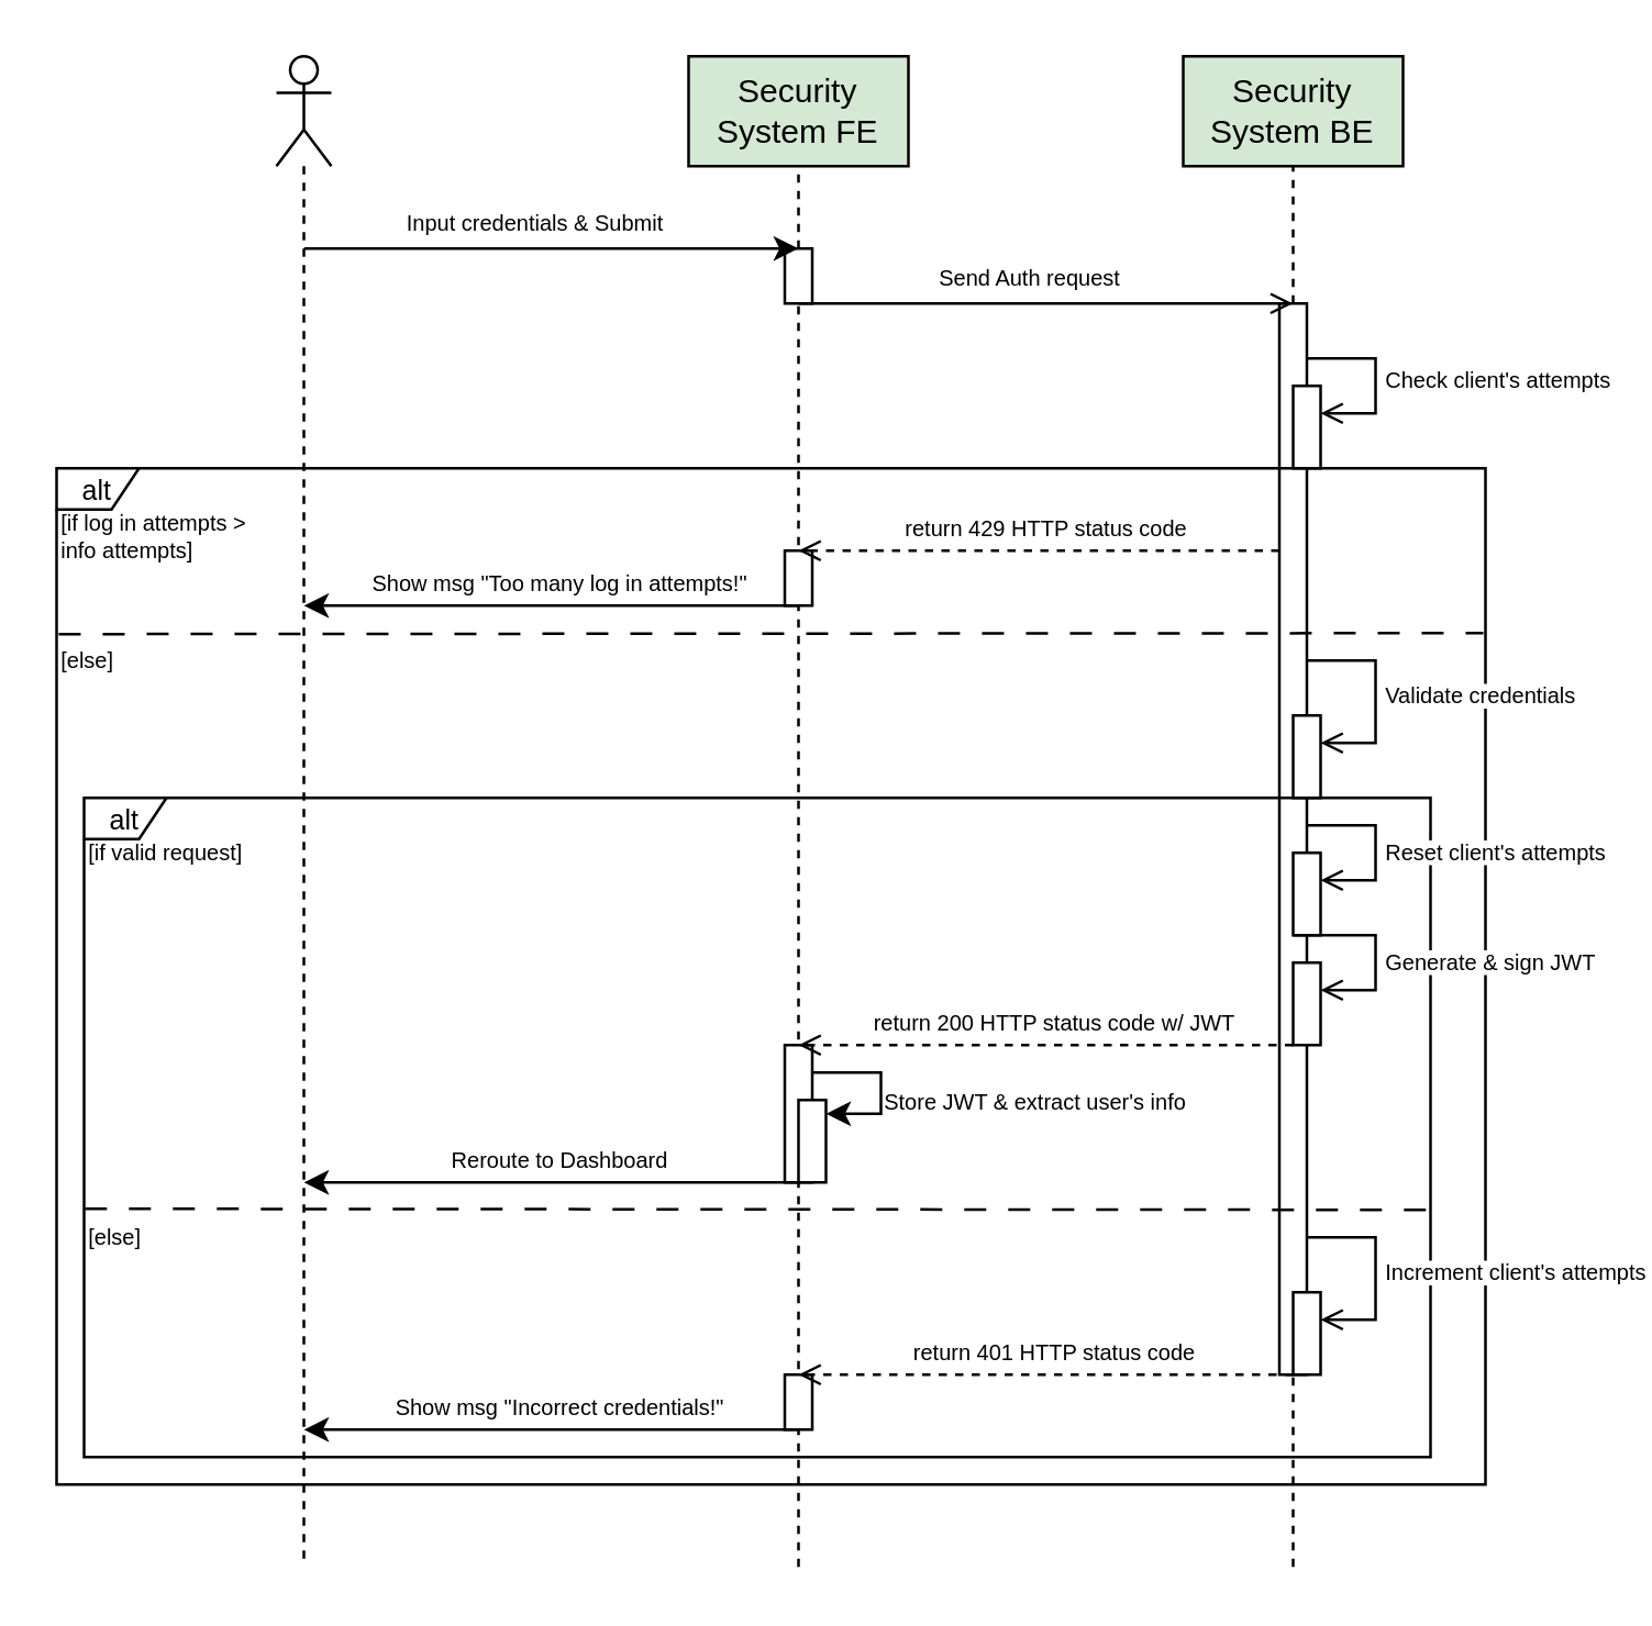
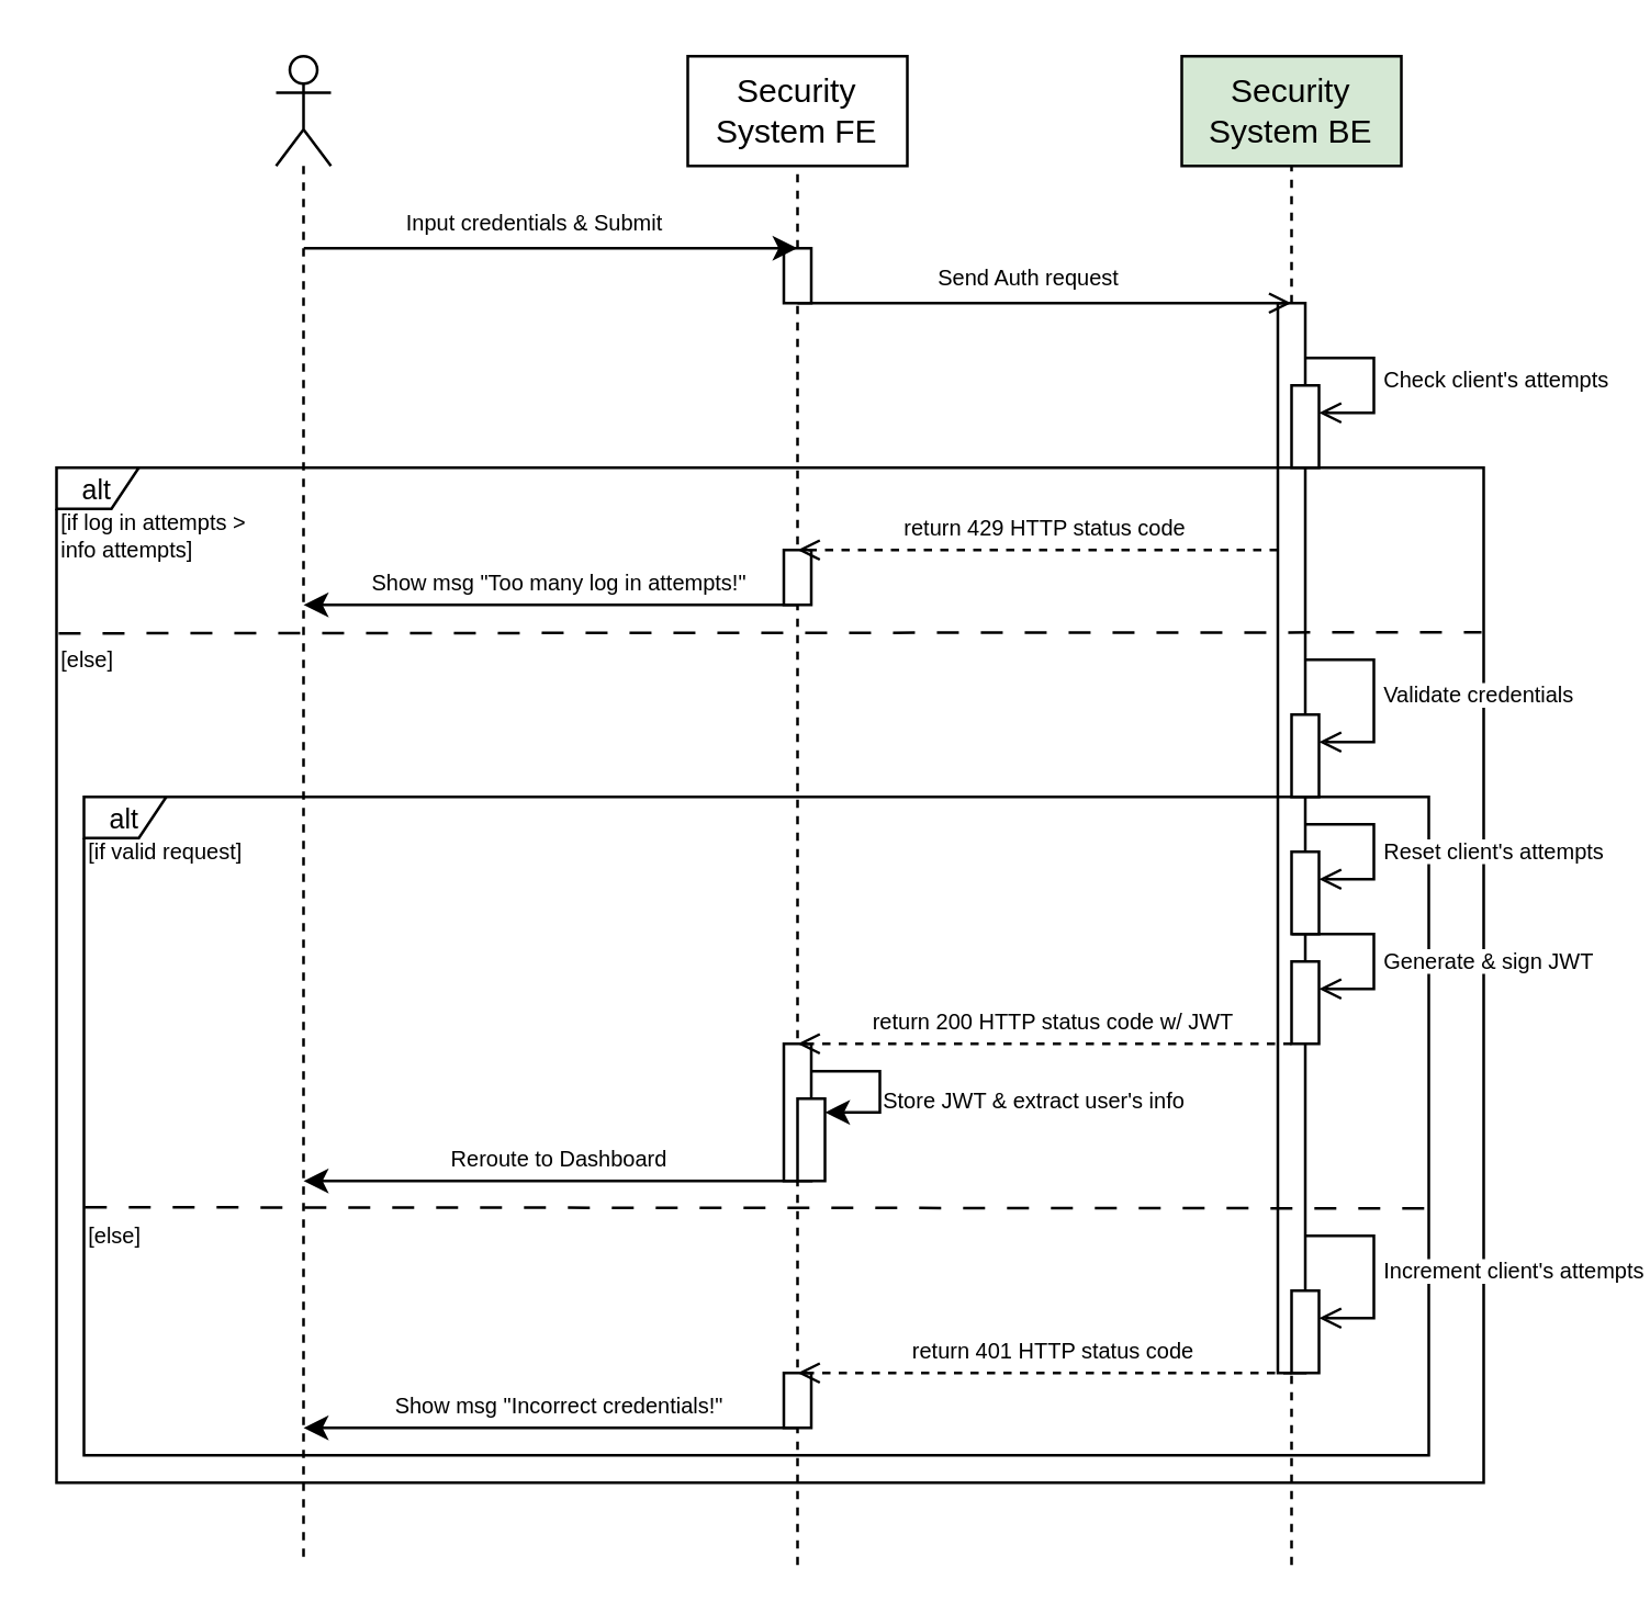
  <mxCell id="0" />
  <mxCell id="1" parent="0" />
  <mxCell id="2" value="" style="html=1;points=[[0,0,0,0,5],[0,1,0,0,-5],[1,0,0,0,5],[1,1,0,0,-5]];perimeter=orthogonalPerimeter;outlineConnect=0;targetShapes=umlLifeline;portConstraint=eastwest;newEdgeStyle={&quot;curved&quot;:0,&quot;rounded&quot;:0};" parent="1" vertex="1"><mxGeometry x="465" y="110" width="10" height="390" as="geometry" /></mxCell>
  <mxCell id="3" value="" style="shape=umlLifeline;perimeter=lifelinePerimeter;whiteSpace=wrap;html=1;container=1;dropTarget=0;collapsible=0;recursiveResize=0;outlineConnect=0;portConstraint=eastwest;newEdgeStyle={&quot;curved&quot;:0,&quot;rounded&quot;:0};participant=umlActor;" parent="1" vertex="1"><mxGeometry x="100" y="20" width="20" height="550" as="geometry" /></mxCell>
- <mxCell id="4" value="Security System FE" style="whiteSpace=wrap;html=1;fillColor=#d5e8d4;" parent="1" vertex="1"><mxGeometry x="250" y="20" width="80" height="40" as="geometry" /></mxCell>
+ <mxCell id="4" value="Security System FE" style="whiteSpace=wrap;html=1;" parent="1" vertex="1"><mxGeometry x="250" y="20" width="80" height="40" as="geometry" /></mxCell>
  <mxCell id="5" value="" style="endArrow=none;dashed=1;html=1;strokeWidth=1;rounded=0;" parent="1" edge="1"><mxGeometry width="50" height="50" relative="1" as="geometry"><mxPoint x="290" y="570" as="sourcePoint" /><mxPoint x="290" y="60" as="targetPoint" /></mxGeometry></mxCell>
  <mxCell id="6" value="Security System BE" style="whiteSpace=wrap;html=1;fillColor=#d5e8d4;" parent="1" vertex="1"><mxGeometry x="430" y="20" width="80" height="40" as="geometry" /></mxCell>
  <mxCell id="7" value="" style="endArrow=none;dashed=1;html=1;strokeWidth=1;rounded=0;" parent="1" source="2" edge="1"><mxGeometry width="50" height="50" relative="1" as="geometry"><mxPoint x="470" y="570" as="sourcePoint" /><mxPoint x="470" y="60" as="targetPoint" /></mxGeometry></mxCell>
  <mxCell id="8" value="" style="html=1;points=[[0,0,0,0,5],[0,1,0,0,-5],[1,0,0,0,5],[1,1,0,0,-5]];perimeter=orthogonalPerimeter;outlineConnect=0;targetShapes=umlLifeline;portConstraint=eastwest;newEdgeStyle={&quot;curved&quot;:0,&quot;rounded&quot;:0};" parent="1" vertex="1"><mxGeometry x="470" y="140" width="10" height="30" as="geometry" /></mxCell>
  <mxCell id="9" value="alt" style="shape=umlFrame;whiteSpace=wrap;html=1;pointerEvents=0;width=30;height=15;fontSize=10;strokeWidth=1;" parent="1" vertex="1"><mxGeometry x="20" y="170" width="520" height="370" as="geometry" /></mxCell>
  <mxCell id="10" value="[if log in attempts &amp;gt;&lt;div&gt;info attempts]&lt;/div&gt;" style="text;html=1;align=left;verticalAlign=middle;resizable=0;points=[];autosize=1;strokeColor=none;fillColor=none;fontSize=8;fontStyle=0" parent="1" vertex="1"><mxGeometry x="20" y="179.997" width="90" height="30" as="geometry" /></mxCell>
  <mxCell id="11" value="alt" style="shape=umlFrame;whiteSpace=wrap;html=1;pointerEvents=0;width=30;height=15;fontSize=10;" parent="1" vertex="1"><mxGeometry x="30" y="290" width="490" height="240" as="geometry" /></mxCell>
  <mxCell id="12" value="[if valid request]" style="text;html=1;align=left;verticalAlign=middle;resizable=0;points=[];autosize=1;strokeColor=none;fillColor=none;fontSize=8;" parent="1" vertex="1"><mxGeometry x="30" y="299.997" width="90" height="20" as="geometry" /></mxCell>
  <mxCell id="13" value="" style="endArrow=none;dashed=1;html=1;rounded=0;exitX=0.002;exitY=0.121;exitDx=0;exitDy=0;exitPerimeter=0;strokeWidth=1;entryX=0.999;entryY=0.12;entryDx=0;entryDy=0;entryPerimeter=0;dashPattern=8 8;" parent="1" edge="1"><mxGeometry width="50" height="50" relative="1" as="geometry"><mxPoint x="20.78" y="230.37" as="sourcePoint" /><mxPoint x="539.22" y="230" as="targetPoint" /></mxGeometry></mxCell>
  <mxCell id="14" value="[else]" style="text;html=1;align=left;verticalAlign=middle;resizable=0;points=[];autosize=1;strokeColor=none;fillColor=none;fontSize=8;fontStyle=0" parent="1" vertex="1"><mxGeometry x="20" y="230" width="40" height="20" as="geometry" /></mxCell>
  <mxCell id="15" value="" style="endArrow=classic;html=1;rounded=0;" parent="1" edge="1"><mxGeometry width="50" height="50" relative="1" as="geometry"><mxPoint x="290" y="430" as="sourcePoint" /><mxPoint x="110" y="430" as="targetPoint" /></mxGeometry></mxCell>
  <mxCell id="16" value="Reroute to Dashboard" style="edgeLabel;html=1;align=center;verticalAlign=middle;resizable=0;points=[];fontSize=8;" parent="15" vertex="1" connectable="0"><mxGeometry x="-0.021" y="-2" relative="1" as="geometry"><mxPoint y="-7" as="offset" /></mxGeometry></mxCell>
  <mxCell id="17" value="" style="endArrow=none;dashed=1;html=1;rounded=0;exitX=0.008;exitY=-0.02;exitDx=0;exitDy=0;exitPerimeter=0;entryX=1.001;entryY=0.625;entryDx=0;entryDy=0;entryPerimeter=0;dashPattern=8 8;" parent="1" source="21" target="11" edge="1"><mxGeometry width="50" height="50" relative="1" as="geometry"><mxPoint x="40" y="431" as="sourcePoint" /><mxPoint x="520" y="430" as="targetPoint" /></mxGeometry></mxCell>
  <mxCell id="18" value="Check client's attempts" style="html=1;align=left;spacingLeft=2;endArrow=open;rounded=0;edgeStyle=orthogonalEdgeStyle;curved=0;rounded=0;fontSize=8;endFill=0;" parent="1" source="2" target="8" edge="1"><mxGeometry relative="1" as="geometry"><mxPoint x="470" y="110" as="sourcePoint" /><Array as="points"><mxPoint x="500" y="130" /><mxPoint x="500" y="150" /></Array></mxGeometry></mxCell>
  <mxCell id="19" value="" style="html=1;points=[[0,0,0,0,5],[0,1,0,0,-5],[1,0,0,0,5],[1,1,0,0,-5]];perimeter=orthogonalPerimeter;outlineConnect=0;targetShapes=umlLifeline;portConstraint=eastwest;newEdgeStyle={&quot;curved&quot;:0,&quot;rounded&quot;:0};" parent="1" vertex="1"><mxGeometry x="470" y="260" width="10" height="30" as="geometry" /></mxCell>
  <mxCell id="20" value="Validate credentials" style="html=1;align=left;spacingLeft=2;endArrow=open;rounded=0;edgeStyle=orthogonalEdgeStyle;curved=0;rounded=0;fontSize=8;endFill=0;" parent="1" target="19" edge="1"><mxGeometry relative="1" as="geometry"><mxPoint x="475" y="240" as="sourcePoint" /><Array as="points"><mxPoint x="500" y="240" /><mxPoint x="500" y="270" /></Array></mxGeometry></mxCell>
  <mxCell id="21" value="[else]" style="text;html=1;align=left;verticalAlign=middle;resizable=0;points=[];autosize=1;strokeColor=none;fillColor=none;fontSize=8;" parent="1" vertex="1"><mxGeometry x="30" y="439.997" width="40" height="20" as="geometry" /></mxCell>
  <mxCell id="22" value="" style="endArrow=classic;html=1;rounded=0;" parent="1" edge="1"><mxGeometry width="50" height="50" relative="1" as="geometry"><mxPoint x="290" y="520" as="sourcePoint" /><mxPoint x="110" y="520" as="targetPoint" /></mxGeometry></mxCell>
  <mxCell id="23" value="Show msg &quot;Incorrect credentials!&quot;" style="edgeLabel;html=1;align=center;verticalAlign=middle;resizable=0;points=[];fontSize=8;" parent="22" vertex="1" connectable="0"><mxGeometry x="-0.021" y="-2" relative="1" as="geometry"><mxPoint y="-7" as="offset" /></mxGeometry></mxCell>
  <mxCell id="24" value="" style="html=1;points=[[0,0,0,0,5],[0,1,0,0,-5],[1,0,0,0,5],[1,1,0,0,-5]];perimeter=orthogonalPerimeter;outlineConnect=0;targetShapes=umlLifeline;portConstraint=eastwest;newEdgeStyle={&quot;curved&quot;:0,&quot;rounded&quot;:0};" parent="1" vertex="1"><mxGeometry x="470" y="470" width="10" height="30" as="geometry" /></mxCell>
  <mxCell id="25" value="Increment client's attempts" style="html=1;align=left;spacingLeft=2;endArrow=open;rounded=0;edgeStyle=orthogonalEdgeStyle;curved=0;rounded=0;fontSize=8;endFill=0;" parent="1" target="24" edge="1"><mxGeometry relative="1" as="geometry"><mxPoint x="475" y="450" as="sourcePoint" /><Array as="points"><mxPoint x="500" y="450" /><mxPoint x="500" y="480" /></Array></mxGeometry></mxCell>
  <mxCell id="26" value="" style="html=1;points=[[0,0,0,0,5],[0,1,0,0,-5],[1,0,0,0,5],[1,1,0,0,-5]];perimeter=orthogonalPerimeter;outlineConnect=0;targetShapes=umlLifeline;portConstraint=eastwest;newEdgeStyle={&quot;curved&quot;:0,&quot;rounded&quot;:0};" parent="1" vertex="1"><mxGeometry x="470" y="310" width="10" height="30" as="geometry" /></mxCell>
  <mxCell id="27" value="Reset client's attempts" style="html=1;align=left;spacingLeft=2;endArrow=open;rounded=0;edgeStyle=orthogonalEdgeStyle;curved=0;rounded=0;fontSize=8;endFill=0;" parent="1" target="26" edge="1"><mxGeometry x="0.077" relative="1" as="geometry"><mxPoint x="475" y="300" as="sourcePoint" /><Array as="points"><mxPoint x="500" y="300" /><mxPoint x="500" y="320" /></Array><mxPoint as="offset" /></mxGeometry></mxCell>
  <mxCell id="28" value="" style="html=1;points=[[0,0,0,0,5],[0,1,0,0,-5],[1,0,0,0,5],[1,1,0,0,-5]];perimeter=orthogonalPerimeter;outlineConnect=0;targetShapes=umlLifeline;portConstraint=eastwest;newEdgeStyle={&quot;curved&quot;:0,&quot;rounded&quot;:0};" parent="1" vertex="1"><mxGeometry x="285" y="380" width="10" height="50" as="geometry" /></mxCell>
  <mxCell id="29" value="" style="html=1;points=[[0,0,0,0,5],[0,1,0,0,-5],[1,0,0,0,5],[1,1,0,0,-5]];perimeter=orthogonalPerimeter;outlineConnect=0;targetShapes=umlLifeline;portConstraint=eastwest;newEdgeStyle={&quot;curved&quot;:0,&quot;rounded&quot;:0};" parent="1" vertex="1"><mxGeometry x="470" y="350" width="10" height="30" as="geometry" /></mxCell>
  <mxCell id="30" value="Generate &amp;amp; sign JWT" style="html=1;align=left;spacingLeft=2;endArrow=open;rounded=0;edgeStyle=orthogonalEdgeStyle;curved=0;rounded=0;fontSize=8;endFill=0;" parent="1" target="29" edge="1"><mxGeometry x="0.143" relative="1" as="geometry"><mxPoint x="470" y="340" as="sourcePoint" /><Array as="points"><mxPoint x="500" y="340" /><mxPoint x="500" y="360" /></Array><mxPoint as="offset" /></mxGeometry></mxCell>
  <mxCell id="31" value="" style="whiteSpace=wrap;html=1;" parent="1" vertex="1"><mxGeometry x="285" y="90" width="10" height="20" as="geometry" /></mxCell>
  <mxCell id="32" style="edgeStyle=elbowEdgeStyle;rounded=0;orthogonalLoop=1;jettySize=auto;html=1;elbow=vertical;curved=0;" parent="1" edge="1"><mxGeometry relative="1" as="geometry"><mxPoint x="290" y="90" as="targetPoint" /><mxPoint x="110.1" y="90" as="sourcePoint" /></mxGeometry></mxCell>
  <mxCell id="33" value="Input credentials &amp;amp; Submit" style="edgeLabel;html=1;align=center;verticalAlign=middle;resizable=0;points=[];fontSize=8;" parent="32" vertex="1" connectable="0"><mxGeometry x="-0.082" y="-1" relative="1" as="geometry"><mxPoint y="-11" as="offset" /></mxGeometry></mxCell>
  <mxCell id="34" style="edgeStyle=elbowEdgeStyle;rounded=0;orthogonalLoop=1;jettySize=auto;html=1;elbow=vertical;curved=0;endArrow=open;endFill=0;" parent="1" edge="1"><mxGeometry relative="1" as="geometry"><mxPoint x="469.9" y="110" as="targetPoint" /><mxPoint x="290" y="110" as="sourcePoint" /></mxGeometry></mxCell>
  <mxCell id="35" value="Send Auth request" style="edgeLabel;html=1;align=center;verticalAlign=middle;resizable=0;points=[];fontSize=8;" parent="34" vertex="1" connectable="0"><mxGeometry x="-0.082" y="-1" relative="1" as="geometry"><mxPoint y="-11" as="offset" /></mxGeometry></mxCell>
  <mxCell id="36" value="" style="whiteSpace=wrap;html=1;" parent="1" vertex="1"><mxGeometry x="285" y="200" width="10" height="20" as="geometry" /></mxCell>
  <mxCell id="37" value="" style="endArrow=open;html=1;rounded=0;dashed=1;endFill=0;" parent="1" source="2" edge="1"><mxGeometry width="50" height="50" relative="1" as="geometry"><mxPoint x="460" y="200" as="sourcePoint" /><mxPoint x="290" y="200" as="targetPoint" /></mxGeometry></mxCell>
  <mxCell id="38" value="return 429 HTTP status code" style="edgeLabel;html=1;align=center;verticalAlign=middle;resizable=0;points=[];fontSize=8;" parent="37" vertex="1" connectable="0"><mxGeometry x="-0.021" y="-2" relative="1" as="geometry"><mxPoint y="-7" as="offset" /></mxGeometry></mxCell>
  <mxCell id="39" value="" style="endArrow=classic;html=1;rounded=0;" parent="1" edge="1"><mxGeometry width="50" height="50" relative="1" as="geometry"><mxPoint x="290" y="220" as="sourcePoint" /><mxPoint x="110" y="220" as="targetPoint" /></mxGeometry></mxCell>
  <mxCell id="40" value="Show msg &quot;Too many log in attempts!&quot;" style="edgeLabel;html=1;align=center;verticalAlign=middle;resizable=0;points=[];fontSize=8;" parent="39" vertex="1" connectable="0"><mxGeometry x="-0.021" y="-2" relative="1" as="geometry"><mxPoint y="-7" as="offset" /></mxGeometry></mxCell>
  <mxCell id="41" value="" style="endArrow=open;html=1;rounded=0;dashed=1;endFill=0;" parent="1" edge="1"><mxGeometry width="50" height="50" relative="1" as="geometry"><mxPoint x="470" y="380" as="sourcePoint" /><mxPoint x="290" y="380" as="targetPoint" /></mxGeometry></mxCell>
  <mxCell id="42" value="return 200 HTTP status code w/ JWT" style="edgeLabel;html=1;align=center;verticalAlign=middle;resizable=0;points=[];fontSize=8;" parent="41" vertex="1" connectable="0"><mxGeometry x="-0.021" y="-2" relative="1" as="geometry"><mxPoint y="-7" as="offset" /></mxGeometry></mxCell>
  <mxCell id="43" value="" style="whiteSpace=wrap;html=1;" parent="1" vertex="1"><mxGeometry x="285" y="500" width="10" height="20" as="geometry" /></mxCell>
  <mxCell id="44" value="" style="endArrow=open;html=1;rounded=0;dashed=1;endFill=0;" parent="1" edge="1"><mxGeometry width="50" height="50" relative="1" as="geometry"><mxPoint x="470" y="500" as="sourcePoint" /><mxPoint x="290" y="500" as="targetPoint" /></mxGeometry></mxCell>
  <mxCell id="45" value="return 401 HTTP status code" style="edgeLabel;html=1;align=center;verticalAlign=middle;resizable=0;points=[];fontSize=8;" parent="44" vertex="1" connectable="0"><mxGeometry x="-0.021" y="-2" relative="1" as="geometry"><mxPoint y="-7" as="offset" /></mxGeometry></mxCell>
  <mxCell id="46" value="" style="endArrow=none;dashed=1;html=1;strokeWidth=1;rounded=0;" parent="1" target="2" edge="1"><mxGeometry width="50" height="50" relative="1" as="geometry"><mxPoint x="470" y="570" as="sourcePoint" /><mxPoint x="470" y="60" as="targetPoint" /></mxGeometry></mxCell>
  <mxCell id="47" value="" style="html=1;points=[[0,0,0,0,5],[0,1,0,0,-5],[1,0,0,0,5],[1,1,0,0,-5]];perimeter=orthogonalPerimeter;outlineConnect=0;targetShapes=umlLifeline;portConstraint=eastwest;newEdgeStyle={&quot;curved&quot;:0,&quot;rounded&quot;:0};" parent="1" vertex="1"><mxGeometry x="290" y="400" width="10" height="30" as="geometry" /></mxCell>
  <mxCell id="48" style="edgeStyle=orthogonalEdgeStyle;rounded=0;orthogonalLoop=1;jettySize=auto;html=1;curved=0;entryX=1;entryY=0;entryDx=0;entryDy=5;entryPerimeter=0;" parent="1" source="28" target="47" edge="1"><mxGeometry relative="1" as="geometry"><Array as="points"><mxPoint x="320" y="390" /><mxPoint x="320" y="405" /></Array></mxGeometry></mxCell>
  <mxCell id="49" value="&lt;font style=&quot;font-size: 8px;&quot;&gt;Store JWT &amp;amp; extract user's info&lt;/font&gt;" style="edgeLabel;html=1;align=center;verticalAlign=middle;resizable=0;points=[];fontSize=8;" parent="48" vertex="1" connectable="0"><mxGeometry x="-0.001" y="-2" relative="1" as="geometry"><mxPoint x="57" y="5" as="offset" /></mxGeometry></mxCell>
